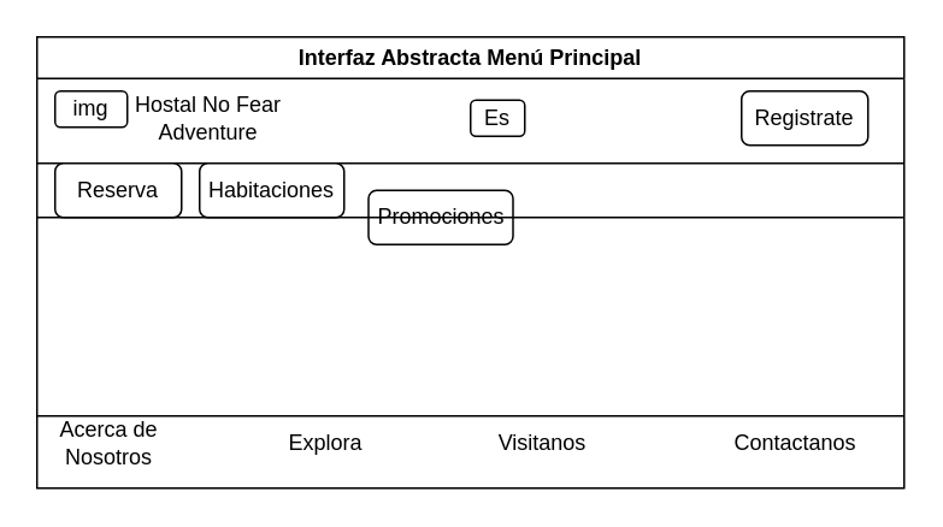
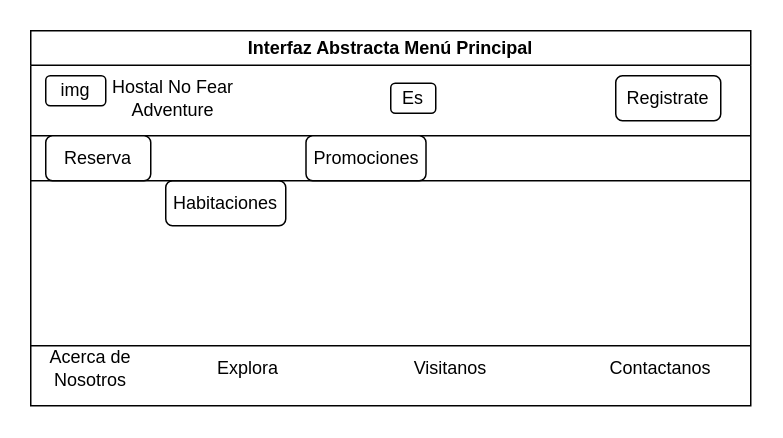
  <mxCell id="0" />
  <mxCell id="1" parent="0" />
  <mxCell id="2" value="Interfaz Abstracta Menú Principal" style="swimlane;whiteSpace=wrap;html=1;" vertex="1" parent="1"><mxGeometry x="20" y="20" width="480" height="250" as="geometry" /></mxCell>
  <mxCell id="3" value="Acerca de Nosotros" style="text;html=1;align=center;verticalAlign=middle;whiteSpace=wrap;rounded=0;" vertex="1" parent="2"><mxGeometry x="10" y="210" width="60" height="30" as="geometry" /></mxCell>
- <mxCell id="4" value="Explora" style="text;html=1;align=center;verticalAlign=middle;whiteSpace=wrap;rounded=0;" vertex="1" parent="2"><mxGeometry x="130" y="210" width="60" height="30" as="geometry" /></mxCell>
+ <mxCell id="4" value="Explora" style="text;html=1;align=center;verticalAlign=middle;whiteSpace=wrap;rounded=0;" vertex="1" parent="2"><mxGeometry x="115" y="210" width="60" height="30" as="geometry" /></mxCell>
  <mxCell id="5" value="Visitanos" style="text;html=1;align=center;verticalAlign=middle;whiteSpace=wrap;rounded=0;" vertex="1" parent="2"><mxGeometry x="250" y="210" width="60" height="30" as="geometry" /></mxCell>
  <mxCell id="6" value="Contactanos" style="text;html=1;align=center;verticalAlign=middle;whiteSpace=wrap;rounded=0;" vertex="1" parent="2"><mxGeometry x="390" y="210" width="60" height="30" as="geometry" /></mxCell>
  <mxCell id="7" value="Hostal No Fear Adventure" style="text;html=1;align=center;verticalAlign=middle;whiteSpace=wrap;rounded=0;" vertex="1" parent="2"><mxGeometry x="40" y="30" width="110" height="30" as="geometry" /></mxCell>
  <mxCell id="8" value="img" style="rounded=1;whiteSpace=wrap;html=1;" vertex="1" parent="2"><mxGeometry x="10" y="30" width="40" height="20" as="geometry" /></mxCell>
  <mxCell id="9" value="Es" style="rounded=1;whiteSpace=wrap;html=1;" vertex="1" parent="2"><mxGeometry x="240" y="35" width="30" height="20" as="geometry" /></mxCell>
  <mxCell id="10" value="Registrate" style="rounded=1;whiteSpace=wrap;html=1;" vertex="1" parent="2"><mxGeometry x="390" y="30" width="70" height="30" as="geometry" /></mxCell>
  <mxCell id="11" value="" style="endArrow=none;html=1;rounded=0;" edge="1" parent="2"><mxGeometry width="50" height="50" relative="1" as="geometry"><mxPoint y="70" as="sourcePoint" /><mxPoint x="480" y="70" as="targetPoint" /></mxGeometry></mxCell>
  <mxCell id="12" value="Reserva" style="rounded=1;whiteSpace=wrap;html=1;" vertex="1" parent="2"><mxGeometry x="10" y="70" width="70" height="30" as="geometry" /></mxCell>
- <mxCell id="13" value="Habitaciones" style="rounded=1;whiteSpace=wrap;html=1;" vertex="1" parent="2"><mxGeometry x="90" y="70" width="80" height="30" as="geometry" /></mxCell>
- <mxCell id="14" value="Promociones" style="rounded=1;whiteSpace=wrap;html=1;" vertex="1" parent="2"><mxGeometry x="183.5" y="85" width="80" height="30" as="geometry" /></mxCell>
+ <mxCell id="13" value="Habitaciones" style="rounded=1;whiteSpace=wrap;html=1;" vertex="1" parent="2"><mxGeometry x="90" y="100" width="80" height="30" as="geometry" /></mxCell>
+ <mxCell id="14" value="Promociones" style="rounded=1;whiteSpace=wrap;html=1;" vertex="1" parent="2"><mxGeometry x="183.5" y="70" width="80" height="30" as="geometry" /></mxCell>
  <mxCell id="15" value="" style="endArrow=none;html=1;rounded=0;" edge="1" parent="1"><mxGeometry width="50" height="50" relative="1" as="geometry"><mxPoint x="20" y="230" as="sourcePoint" /><mxPoint x="500" y="230" as="targetPoint" /></mxGeometry></mxCell>
  <mxCell id="16" value="" style="endArrow=none;html=1;rounded=0;" edge="1" parent="1"><mxGeometry width="50" height="50" relative="1" as="geometry"><mxPoint x="20" y="120" as="sourcePoint" /><mxPoint x="500" y="120" as="targetPoint" /></mxGeometry></mxCell>
